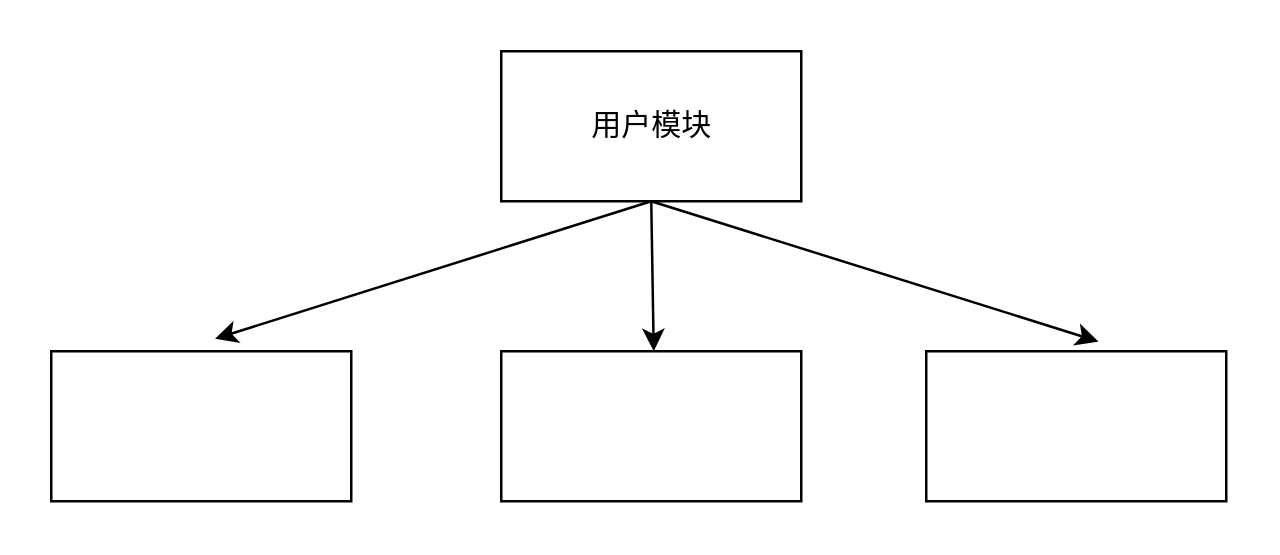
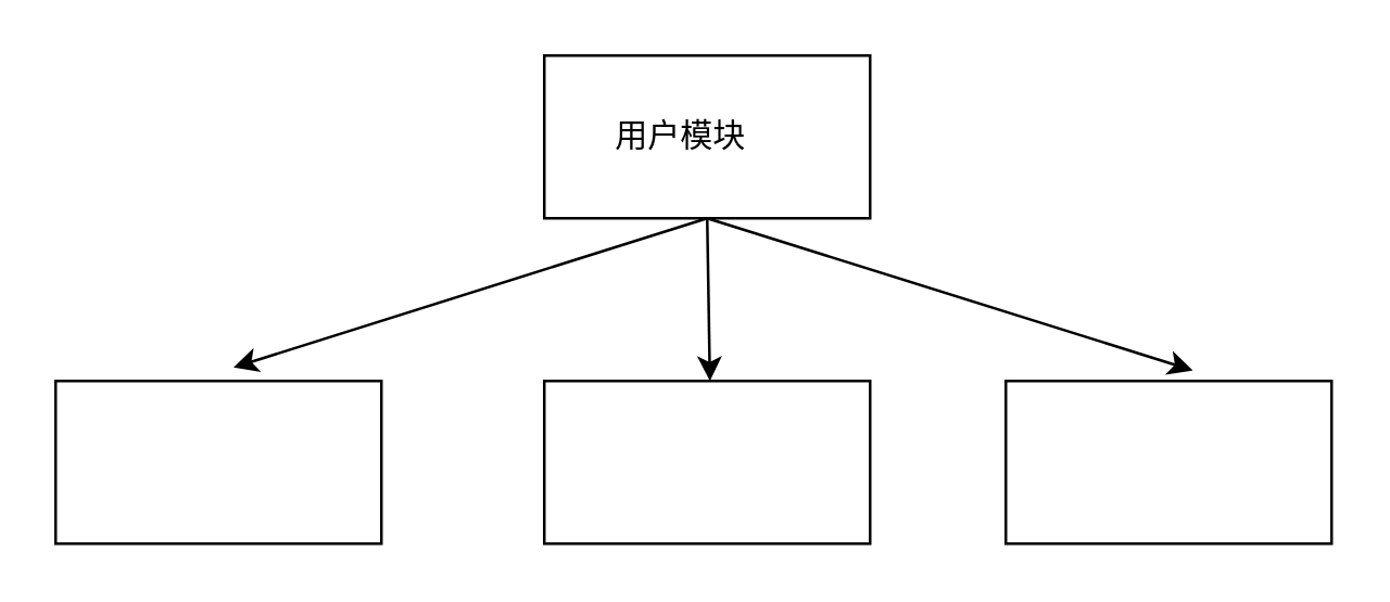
  <mxCell id="0" />
  <mxCell id="1" parent="0" />
  <mxCell id="2" value="" style="group" vertex="1" connectable="0" parent="1"><mxGeometry x="20" y="140" width="120" height="60" as="geometry" /></mxCell>
  <mxCell id="3" value="" style="verticalLabelPosition=bottom;verticalAlign=top;html=1;shape=mxgraph.basic.rect;fillColor2=none;strokeWidth=1;size=20;indent=5;" vertex="1" parent="2"><mxGeometry width="120" height="60" as="geometry" /></mxCell>
  <mxCell id="4" value="" style="group" vertex="1" connectable="0" parent="1"><mxGeometry x="200" y="20" width="120" height="60" as="geometry" /></mxCell>
  <mxCell id="5" value="" style="verticalLabelPosition=bottom;verticalAlign=top;html=1;shape=mxgraph.basic.rect;fillColor2=none;strokeWidth=1;size=20;indent=5;" vertex="1" parent="4"><mxGeometry width="120" height="60" as="geometry" /></mxCell>
- <mxCell id="6" value="用户模块" style="text;html=1;align=center;verticalAlign=middle;resizable=0;points=[];autosize=1;strokeColor=none;fillColor=none;" vertex="1" parent="4"><mxGeometry x="25" y="15" width="70" height="30" as="geometry" /></mxCell>
+ <mxCell id="6" value="用户模块" style="text;html=1;align=center;verticalAlign=middle;resizable=0;points=[];autosize=1;strokeColor=none;fillColor=none;" vertex="1" parent="4"><mxGeometry x="15" y="15" width="70" height="30" as="geometry" /></mxCell>
  <mxCell id="7" value="" style="group" vertex="1" connectable="0" parent="1"><mxGeometry x="200" y="140" width="120" height="60" as="geometry" /></mxCell>
  <mxCell id="8" value="" style="verticalLabelPosition=bottom;verticalAlign=top;html=1;shape=mxgraph.basic.rect;fillColor2=none;strokeWidth=1;size=20;indent=5;" vertex="1" parent="7"><mxGeometry width="120" height="60" as="geometry" /></mxCell>
  <mxCell id="9" value="" style="group" vertex="1" connectable="0" parent="1"><mxGeometry x="370" y="140" width="120" height="60" as="geometry" /></mxCell>
  <mxCell id="10" value="" style="verticalLabelPosition=bottom;verticalAlign=top;html=1;shape=mxgraph.basic.rect;fillColor2=none;strokeWidth=1;size=20;indent=5;" vertex="1" parent="9"><mxGeometry width="120" height="60" as="geometry" /></mxCell>
  <mxCell id="11" value="" style="endArrow=classic;html=1;rounded=0;entryX=0.546;entryY=-0.083;entryDx=0;entryDy=0;entryPerimeter=0;" edge="1" parent="1" target="3"><mxGeometry width="50" height="50" relative="1" as="geometry"><mxPoint x="260" y="80" as="sourcePoint" /><mxPoint x="90" y="130" as="targetPoint" /></mxGeometry></mxCell>
  <mxCell id="12" value="" style="endArrow=classic;html=1;rounded=0;entryX=0.574;entryY=-0.065;entryDx=0;entryDy=0;entryPerimeter=0;" edge="1" parent="1" target="10"><mxGeometry width="50" height="50" relative="1" as="geometry"><mxPoint x="260" y="80" as="sourcePoint" /><mxPoint x="430" y="130" as="targetPoint" /></mxGeometry></mxCell>
  <mxCell id="13" value="" style="endArrow=classic;html=1;rounded=0;" edge="1" parent="1"><mxGeometry width="50" height="50" relative="1" as="geometry"><mxPoint x="260" y="80" as="sourcePoint" /><mxPoint x="261" y="140" as="targetPoint" /></mxGeometry></mxCell>
